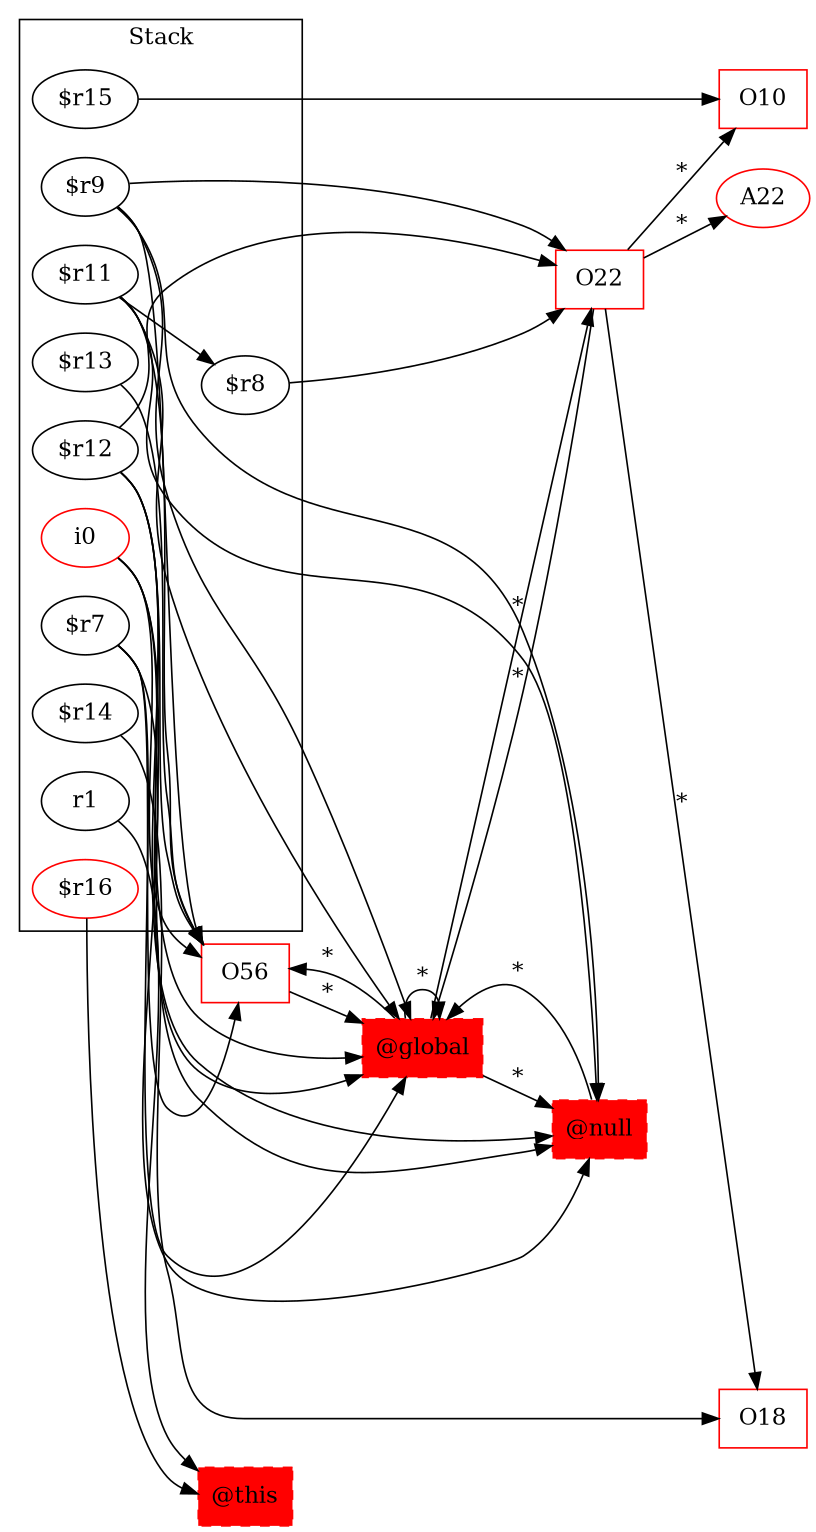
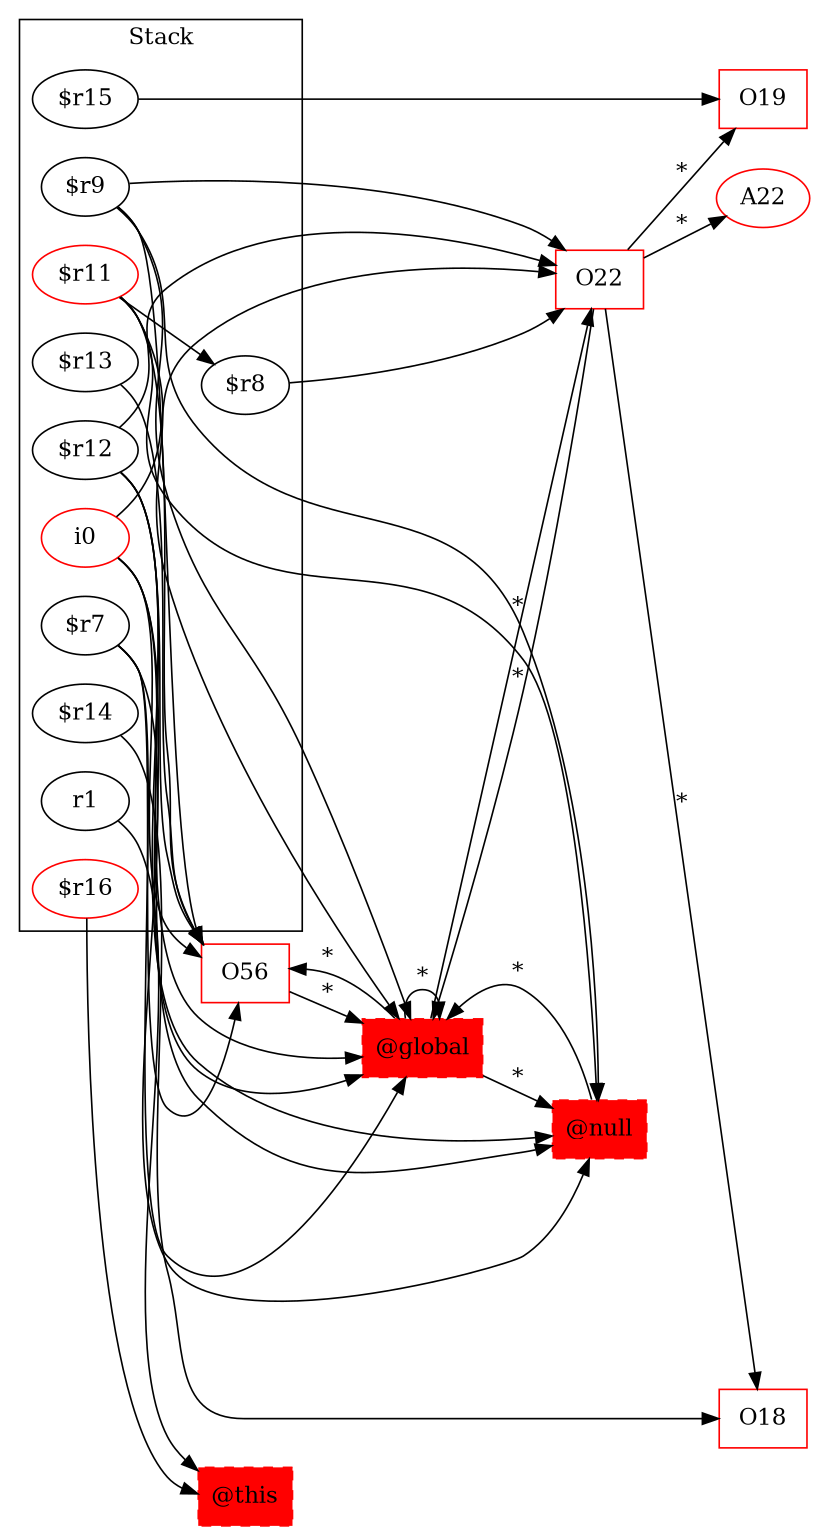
  digraph {
    rankDir=LR
    rankdir=LR
    node [color=red]
    r1 [color=""]
    "$r13" [color=""]
    "$r12" [color=""]
-   "$r11" [color=""]
+   "$r11"
    "$r9" [color=""]
    i0
    "$r16"
    "$r15" [color=""]
    "$r7" [color=""]
    "$r14" [color=""]
    "$r8" [color=""]
    "@this" [shape=box style="filled,dashed"]
    n13 [label=O56 shape=box]
    "@null" [shape=box style="filled,dashed"]
    "@global" [shape=box style="filled,dashed"]
    O22 [shape=box]
-   O19 [shape=box label=O10]
+   O19 [shape=box]
    O18 [shape=box]
    A22
    subgraph cluster_1 {
      label=Stack
      r1
      "$r13"
      "$r12"
      "$r11"
      "$r9"
      i0
      "$r16"
      "$r15"
      "$r7"
      "$r14"
      "$r8"
    }
    r1 -> "@this"
    "$r13" -> n13
    "$r12" -> n13
    "$r12" -> "@null"
    "$r12" -> "@global"
    "$r12" -> O22
    "$r11" -> "$r8"
    "$r11" -> n13
    "$r11" -> "@null"
    "$r11" -> "@global"
    "$r9" -> n13
    "$r9" -> "@null"
    "$r9" -> "@global"
    "$r9" -> O22
    i0 -> n13
    i0 -> "@null"
    i0 -> "@global"
+   i0 -> O22
    "$r16" -> "@this"
    "$r15" -> O19
    "$r7" -> n13
    "$r7" -> "@null"
    "$r7" -> "@global"
    "$r14" -> O18
    "$r8" -> O22
    n13 -> "@global" [label="*" weight=0.2]
    "@null" -> "@global" [label="*" weight=0.2]
    "@global" -> n13 [label="*" weight=0.2]
    "@global" -> "@null" [label="*" weight=0.2]
    "@global" -> "@global" [label="*" weight=0.2]
    "@global" -> O22 [label="*" weight=0.2]
    O22 -> "@global" [label="*" weight=0.2]
    O22 -> O19 [label="*" weight=0.2]
    O22 -> O18 [label="*" weight=0.2]
    O22 -> A22 [label="*" weight=0.2]
  }
